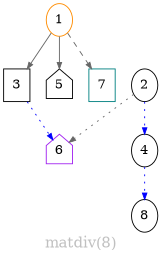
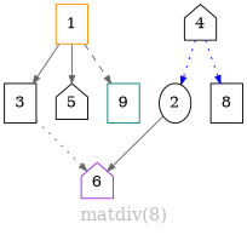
  digraph {
    fontcolor=grey
    fontsize=16
    label="matdiv(8)"
    node [color=black fillcolor="#ffffff" fixedsize=true fontsize=14 shape=ellipse style=filled]
    edge [arrowsize=0.7 color=gray40 fontcolor=grey fontsize=12 style=solid]
-   1 [color=darkorange width=0.4]
+   1 [color=darkorange shape=box width=0.4]
    3 [shape=box width=0.4]
    5 [shape=house width=0.4]
-   7 [color=teal shape=box width=0.4]
+   7 [color=teal shape=box width=0.4 label=9]
    2 [width=0.4]
-   4 [width=0.4]
+   4 [shape=house width=0.4]
    6 [color=purple shape=house width=0.4]
-   8 [width=0.4]
+   8 [shape=box width=0.4]
    1 -> 3
    1 -> 5
    1 -> 7 [style=dashed]
-   3 -> 6 [color=blue style=dotted]
-   2 -> 4 [color=blue style=dotted]
-   2 -> 6 [style=dotted]
+   3 -> 6 [style=dotted]
+   4 -> 2 [color=blue style=dotted]
+   2 -> 6
    4 -> 8 [color=blue style=dotted]
  }
